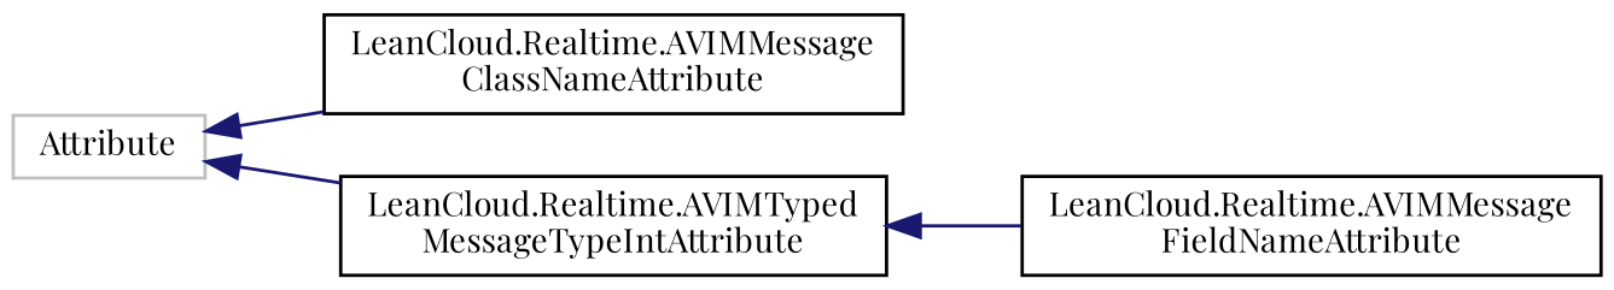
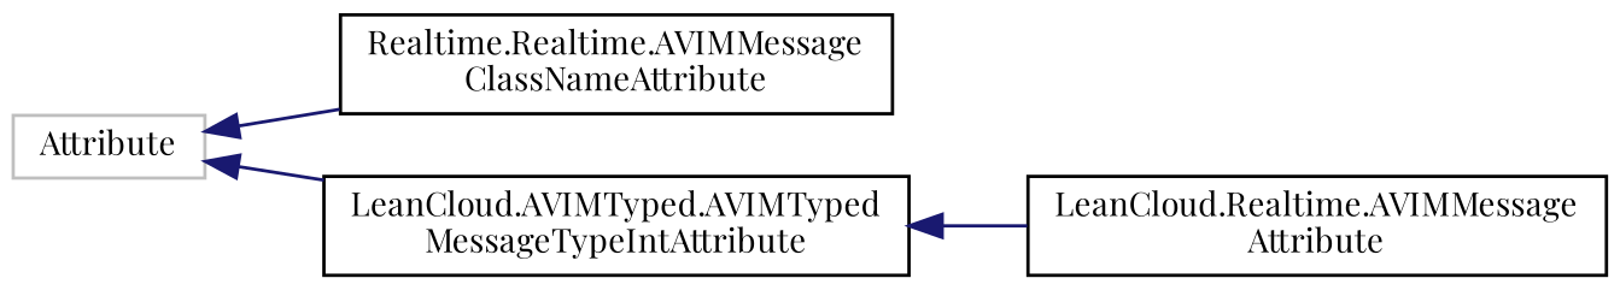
  digraph {
    fontname="Playfair Display"
    rankdir=LR
    node [color=black fillcolor=white fontname="Playfair Display" fontsize=10 shape=record style=filled]
    edge [color=midnightblue dir=back fontname="Playfair Display" fontsize=10 labelfontname=Helvetica labelfontsize=10 style=solid]
    n1 [color=grey75 height=0.2 label=Attribute width=0.4]
-   n2 [height=0.2 label="LeanCloud.Realtime.AVIMMessage\lClassNameAttribute" width=0.4]
-   n3 [height=0.2 label="LeanCloud.Realtime.AVIMTyped\lMessageTypeIntAttribute" width=0.4]
-   n4 [height=0.2 label="LeanCloud.Realtime.AVIMMessage\lFieldNameAttribute" width=0.4]
+   n2 [height=0.2 label="Realtime.Realtime.AVIMMessage\lClassNameAttribute" width=0.4]
+   n3 [height=0.2 label="LeanCloud.AVIMTyped.AVIMTyped\lMessageTypeIntAttribute" width=0.4]
+   n4 [height=0.2 label="LeanCloud.Realtime.AVIMMessage\lAttribute" width=0.4]
    n1 -> n2
    n1 -> n3
    n3 -> n4
  }
